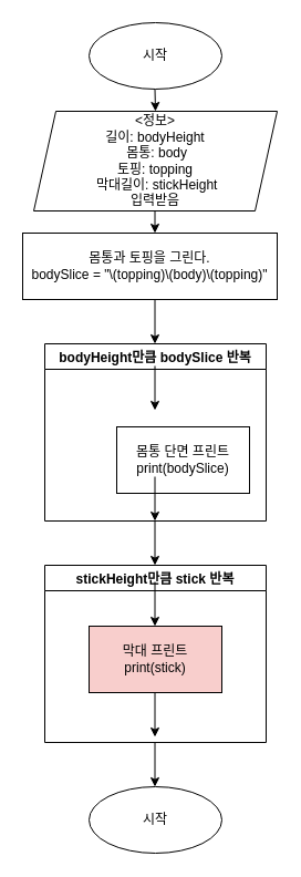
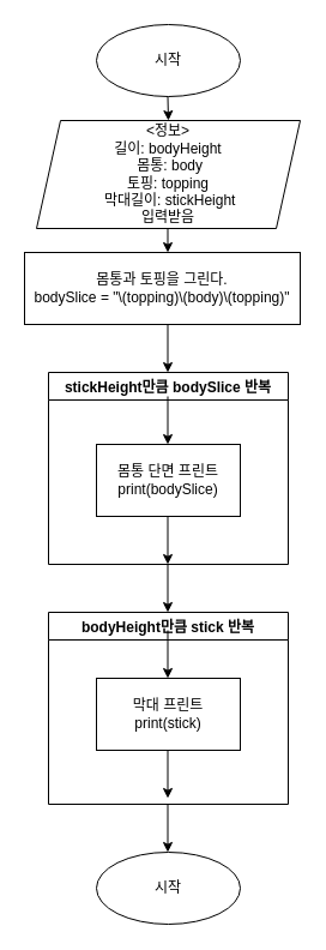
  <mxCell id="0" />
  <mxCell id="1" parent="0" />
  <mxCell id="2" value="시작" style="ellipse;whiteSpace=wrap;html=1;" vertex="1" parent="1"><mxGeometry x="80" y="20" width="120" height="60" as="geometry" /></mxCell>
  <mxCell id="3" value="" style="endArrow=classic;html=1;rounded=0;" edge="1" parent="1"><mxGeometry width="50" height="50" relative="1" as="geometry"><mxPoint x="139.5" y="190" as="sourcePoint" /><mxPoint x="139.5" y="210" as="targetPoint" /></mxGeometry></mxCell>
- <mxCell id="4" value="bodyHeight만큼 bodySlice 반복" style="swimlane;" vertex="1" parent="1"><mxGeometry x="40" y="310" width="200" height="160" as="geometry" /></mxCell>
- <mxCell id="5" value="몸통 단면 프린트&lt;br&gt;print(bodySlice)" style="rounded=0;whiteSpace=wrap;html=1;" vertex="1" parent="4"><mxGeometry x="65" y="75" width="120" height="60" as="geometry" /></mxCell>
+ <mxCell id="4" value="stickHeight만큼 bodySlice 반복" style="swimlane;" vertex="1" parent="1"><mxGeometry x="40" y="310" width="200" height="160" as="geometry" /></mxCell>
+ <mxCell id="5" value="몸통 단면 프린트&lt;br&gt;print(bodySlice)" style="rounded=0;whiteSpace=wrap;html=1;" vertex="1" parent="4"><mxGeometry x="40" y="60" width="120" height="60" as="geometry" /></mxCell>
  <mxCell id="6" value="" style="endArrow=classic;html=1;rounded=0;" edge="1" parent="4"><mxGeometry width="50" height="50" relative="1" as="geometry"><mxPoint x="99.5" y="20" as="sourcePoint" /><mxPoint x="99.5" y="60" as="targetPoint" /></mxGeometry></mxCell>
  <mxCell id="7" value="" style="endArrow=classic;html=1;rounded=0;" edge="1" parent="4"><mxGeometry width="50" height="50" relative="1" as="geometry"><mxPoint x="99.5" y="120" as="sourcePoint" /><mxPoint x="99.5" y="160" as="targetPoint" /></mxGeometry></mxCell>
  <mxCell id="8" value="&amp;lt;정보&amp;gt;&lt;br&gt;길이: bodyHeight&lt;br&gt;&amp;nbsp;몸통: body&lt;br&gt;토핑: topping&lt;br&gt;&amp;nbsp;막대길이: stickHeight&lt;br&gt;입력받음" style="shape=parallelogram;perimeter=parallelogramPerimeter;whiteSpace=wrap;html=1;fixedSize=1;" vertex="1" parent="1"><mxGeometry x="30" y="100" width="220" height="90" as="geometry" /></mxCell>
  <mxCell id="9" value="" style="endArrow=classic;html=1;rounded=0;" edge="1" parent="1"><mxGeometry width="50" height="50" relative="1" as="geometry"><mxPoint x="139.5" y="180" as="sourcePoint" /><mxPoint x="139.5" y="180" as="targetPoint" /></mxGeometry></mxCell>
  <mxCell id="10" value="몸통과 토핑을 그린다.&lt;br&gt;bodySlice = &quot;\(topping)\(body)\(topping)&quot;" style="rounded=0;whiteSpace=wrap;html=1;" vertex="1" parent="1"><mxGeometry x="20" y="210" width="230" height="60" as="geometry" /></mxCell>
  <mxCell id="11" value="" style="endArrow=classic;html=1;rounded=0;" edge="1" parent="1"><mxGeometry width="50" height="50" relative="1" as="geometry"><mxPoint x="139.5" y="80" as="sourcePoint" /><mxPoint x="140" y="100" as="targetPoint" /></mxGeometry></mxCell>
  <mxCell id="12" value="" style="endArrow=classic;html=1;rounded=0;" edge="1" parent="1"><mxGeometry width="50" height="50" relative="1" as="geometry"><mxPoint x="139.5" y="270" as="sourcePoint" /><mxPoint x="139.5" y="310" as="targetPoint" /></mxGeometry></mxCell>
  <mxCell id="13" value="" style="endArrow=classic;html=1;rounded=0;" edge="1" parent="1"><mxGeometry width="50" height="50" relative="1" as="geometry"><mxPoint x="139.5" y="470" as="sourcePoint" /><mxPoint x="139.5" y="510" as="targetPoint" /></mxGeometry></mxCell>
- <mxCell id="14" value="stickHeight만큼 stick 반복" style="swimlane;" vertex="1" parent="1"><mxGeometry x="40" y="510" width="200" height="160" as="geometry" /></mxCell>
+ <mxCell id="14" value="bodyHeight만큼 stick 반복" style="swimlane;" vertex="1" parent="1"><mxGeometry x="40" y="510" width="200" height="160" as="geometry" /></mxCell>
  <mxCell id="15" value="" style="endArrow=classic;html=1;rounded=0;" edge="1" parent="14"><mxGeometry width="50" height="50" relative="1" as="geometry"><mxPoint x="99.5" y="15" as="sourcePoint" /><mxPoint x="99.5" y="55" as="targetPoint" /></mxGeometry></mxCell>
- <mxCell id="16" value="막대 프린트&lt;br&gt;print(stick)" style="rounded=0;whiteSpace=wrap;html=1;fillColor=#f8cecc;" vertex="1" parent="14"><mxGeometry x="40" y="55" width="120" height="60" as="geometry" /></mxCell>
+ <mxCell id="16" value="막대 프린트&lt;br&gt;print(stick)" style="rounded=0;whiteSpace=wrap;html=1;" vertex="1" parent="14"><mxGeometry x="40" y="55" width="120" height="60" as="geometry" /></mxCell>
  <mxCell id="17" value="" style="endArrow=classic;html=1;rounded=0;" edge="1" parent="14"><mxGeometry width="50" height="50" relative="1" as="geometry"><mxPoint x="99.5" y="115" as="sourcePoint" /><mxPoint x="99.5" y="155" as="targetPoint" /></mxGeometry></mxCell>
  <mxCell id="18" value="" style="endArrow=classic;html=1;rounded=0;" edge="1" parent="1"><mxGeometry width="50" height="50" relative="1" as="geometry"><mxPoint x="139.5" y="670" as="sourcePoint" /><mxPoint x="139.5" y="710" as="targetPoint" /></mxGeometry></mxCell>
  <mxCell id="19" value="시작" style="ellipse;whiteSpace=wrap;html=1;" vertex="1" parent="1"><mxGeometry x="80" y="710" width="120" height="60" as="geometry" /></mxCell>
